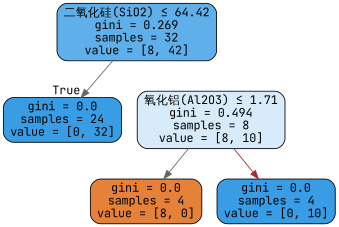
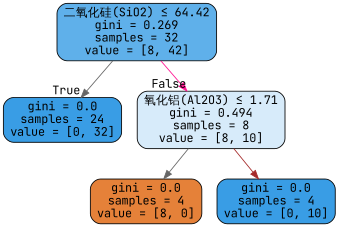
  digraph {
    fontname="JetBrains Mono"
    node [color=black fillcolor="#399de5" fontname="JetBrains Mono" shape=box style="filled, rounded"]
    edge [fontname="JetBrains Mono" color=gray40]
    n1 [fillcolor="#5fb0ea" label=<二氧化硅(SiO2) &le; 64.42<br/>gini = 0.269<br/>samples = 32<br/>value = [8, 42]>]
    n2 [label=<gini = 0.0<br/>samples = 24<br/>value = [0, 32]>]
    n3 [fillcolor="#d7ebfa" label=<氧化铝(Al2O3) &le; 1.71<br/>gini = 0.494<br/>samples = 8<br/>value = [8, 10]>]
    n4 [fillcolor="#e58139" label=<gini = 0.0<br/>samples = 4<br/>value = [8, 0]>]
    n5 [label=<gini = 0.0<br/>samples = 4<br/>value = [0, 10]>]
    n1 -> n2 [headlabel=True labelangle=45 labeldistance=2.5]
+   n1 -> n3 [headlabel=False labelangle=-45 labeldistance=2.5 color=deeppink]
    n3 -> n4
    n3 -> n5 [color=brown]
  }
